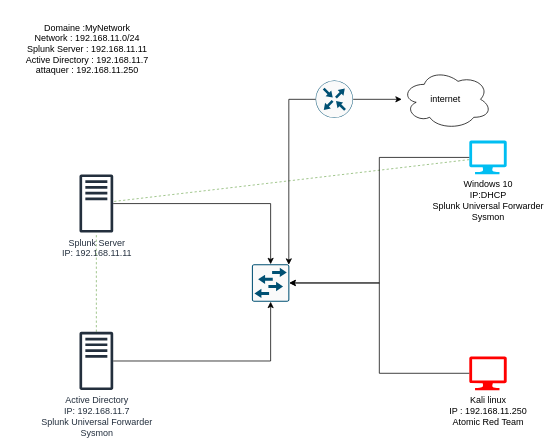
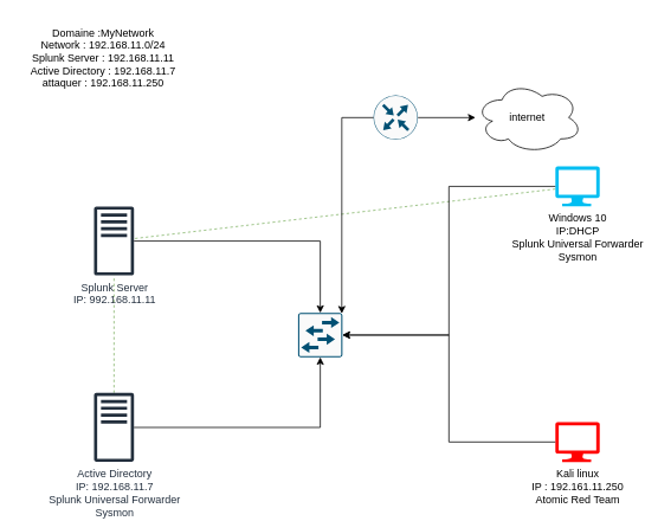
  <mxCell id="0" />
  <mxCell id="1" parent="0" />
  <mxCell id="2" style="rounded=0;orthogonalLoop=1;jettySize=auto;html=1;dashed=1;endArrow=none;endFill=0;jumpStyle=none;fillColor=#d5e8d4;strokeColor=#82b366;" edge="1" parent="1" source="3" target="5"><mxGeometry relative="1" as="geometry" /></mxCell>
  <mxCell id="3" value="Windows 10&lt;br&gt;IP:DHCP&lt;div&gt;Splunk Universal Forwarder&lt;br&gt;Sysmon&lt;/div&gt;" style="verticalLabelPosition=bottom;html=1;verticalAlign=top;align=center;strokeColor=none;fillColor=#00BEF2;shape=mxgraph.azure.computer;pointerEvents=1;" vertex="1" parent="1"><mxGeometry x="625" y="187" width="50" height="45" as="geometry" /></mxCell>
- <mxCell id="4" value="Kali linux&lt;br&gt;IP : 192.168.11.250&lt;div&gt;Atomic Red Team&lt;/div&gt;" style="verticalLabelPosition=bottom;html=1;verticalAlign=top;align=center;strokeColor=none;fillColor=#FF0000;shape=mxgraph.azure.computer;pointerEvents=1;" vertex="1" parent="1"><mxGeometry x="625" y="475" width="50" height="45" as="geometry" /></mxCell>
- <mxCell id="5" value="Splunk Server&lt;br&gt;IP: 192.168.11.11" style="sketch=0;outlineConnect=0;fontColor=#232F3E;gradientColor=none;fillColor=#232F3D;strokeColor=none;dashed=0;verticalLabelPosition=bottom;verticalAlign=top;align=center;html=1;fontSize=12;fontStyle=0;aspect=fixed;pointerEvents=1;shape=mxgraph.aws4.traditional_server;" vertex="1" parent="1"><mxGeometry x="105" y="232" width="45" height="78" as="geometry" /></mxCell>
+ <mxCell id="4" value="Kali linux&lt;br&gt;IP : 192.161.11.250&lt;div&gt;Atomic Red Team&lt;/div&gt;" style="verticalLabelPosition=bottom;html=1;verticalAlign=top;align=center;strokeColor=none;fillColor=#FF0000;shape=mxgraph.azure.computer;pointerEvents=1;" vertex="1" parent="1"><mxGeometry x="625" y="475" width="50" height="45" as="geometry" /></mxCell>
+ <mxCell id="5" value="Splunk Server&lt;br&gt;IP: 992.168.11.11" style="sketch=0;outlineConnect=0;fontColor=#232F3E;gradientColor=none;fillColor=#232F3D;strokeColor=none;dashed=0;verticalLabelPosition=bottom;verticalAlign=top;align=center;html=1;fontSize=12;fontStyle=0;aspect=fixed;pointerEvents=1;shape=mxgraph.aws4.traditional_server;" vertex="1" parent="1"><mxGeometry x="105" y="232" width="45" height="78" as="geometry" /></mxCell>
  <mxCell id="6" style="rounded=0;orthogonalLoop=1;jettySize=auto;html=1;fillColor=#d5e8d4;strokeColor=#82b366;dashed=1;endArrow=none;endFill=0;" edge="1" parent="1" source="7" target="5"><mxGeometry relative="1" as="geometry" /></mxCell>
  <mxCell id="7" value="Active Directory&lt;br&gt;IP: 192.168.11.7&lt;br&gt;Splunk Universal Forwarder&lt;br&gt;Sysmon" style="sketch=0;outlineConnect=0;fontColor=#232F3E;gradientColor=none;fillColor=#232F3D;strokeColor=none;dashed=0;verticalLabelPosition=bottom;verticalAlign=top;align=center;html=1;fontSize=12;fontStyle=0;aspect=fixed;pointerEvents=1;shape=mxgraph.aws4.traditional_server;" vertex="1" parent="1"><mxGeometry x="105" y="442" width="45" height="78" as="geometry" /></mxCell>
  <mxCell id="8" value="" style="sketch=0;points=[[0.015,0.015,0],[0.985,0.015,0],[0.985,0.985,0],[0.015,0.985,0],[0.25,0,0],[0.5,0,0],[0.75,0,0],[1,0.25,0],[1,0.5,0],[1,0.75,0],[0.75,1,0],[0.5,1,0],[0.25,1,0],[0,0.75,0],[0,0.5,0],[0,0.25,0]];verticalLabelPosition=bottom;html=1;verticalAlign=top;aspect=fixed;align=center;pointerEvents=1;shape=mxgraph.cisco19.rect;prIcon=workgroup_switch;fillColor=#FAFAFA;strokeColor=#005073;" vertex="1" parent="1"><mxGeometry x="335" y="352" width="50" height="50" as="geometry" /></mxCell>
  <mxCell id="9" style="edgeStyle=orthogonalEdgeStyle;rounded=0;orthogonalLoop=1;jettySize=auto;html=1;" edge="1" parent="1" source="10" target="11"><mxGeometry relative="1" as="geometry" /></mxCell>
  <mxCell id="10" value="" style="sketch=0;points=[[0.5,0,0],[1,0.5,0],[0.5,1,0],[0,0.5,0],[0.145,0.145,0],[0.856,0.145,0],[0.855,0.856,0],[0.145,0.855,0]];verticalLabelPosition=bottom;html=1;verticalAlign=top;aspect=fixed;align=center;pointerEvents=1;shape=mxgraph.cisco19.rect;prIcon=router;fillColor=#FAFAFA;strokeColor=#005073;" vertex="1" parent="1"><mxGeometry x="420" y="107" width="50" height="50" as="geometry" /></mxCell>
  <mxCell id="11" value="internet&amp;nbsp;" style="ellipse;shape=cloud;whiteSpace=wrap;html=1;" vertex="1" parent="1"><mxGeometry x="535" y="92" width="120" height="80" as="geometry" /></mxCell>
  <mxCell id="12" style="edgeStyle=orthogonalEdgeStyle;rounded=0;orthogonalLoop=1;jettySize=auto;html=1;entryX=0.5;entryY=0;entryDx=0;entryDy=0;entryPerimeter=0;" edge="1" parent="1" source="5" target="8"><mxGeometry relative="1" as="geometry" /></mxCell>
  <mxCell id="13" style="edgeStyle=orthogonalEdgeStyle;rounded=0;orthogonalLoop=1;jettySize=auto;html=1;entryX=0.5;entryY=1;entryDx=0;entryDy=0;entryPerimeter=0;" edge="1" parent="1" source="7" target="8"><mxGeometry relative="1" as="geometry" /></mxCell>
  <mxCell id="14" style="edgeStyle=orthogonalEdgeStyle;rounded=0;orthogonalLoop=1;jettySize=auto;html=1;entryX=1;entryY=0.5;entryDx=0;entryDy=0;entryPerimeter=0;" edge="1" parent="1" source="4" target="8"><mxGeometry relative="1" as="geometry" /></mxCell>
  <mxCell id="15" style="edgeStyle=orthogonalEdgeStyle;rounded=0;orthogonalLoop=1;jettySize=auto;html=1;entryX=1;entryY=0.5;entryDx=0;entryDy=0;entryPerimeter=0;" edge="1" parent="1" source="3" target="8"><mxGeometry relative="1" as="geometry" /></mxCell>
  <mxCell id="16" style="edgeStyle=orthogonalEdgeStyle;rounded=0;orthogonalLoop=1;jettySize=auto;html=1;entryX=0.985;entryY=0.015;entryDx=0;entryDy=0;entryPerimeter=0;" edge="1" parent="1" source="10" target="8"><mxGeometry relative="1" as="geometry" /></mxCell>
  <mxCell id="17" value="Domaine :MyNetwork&lt;div&gt;Network : 192.168.11.0/24&lt;/div&gt;&lt;div&gt;Splunk Server : 192.168.11.11&lt;/div&gt;&lt;div&gt;Active Directory : 192.168.11.7&lt;/div&gt;&lt;div&gt;attaquer : 192.168.11.250&lt;/div&gt;" style="text;html=1;align=center;verticalAlign=middle;resizable=0;points=[];autosize=1;strokeColor=none;fillColor=none;" vertex="1" parent="1"><mxGeometry x="20" y="20" width="190" height="90" as="geometry" /></mxCell>
